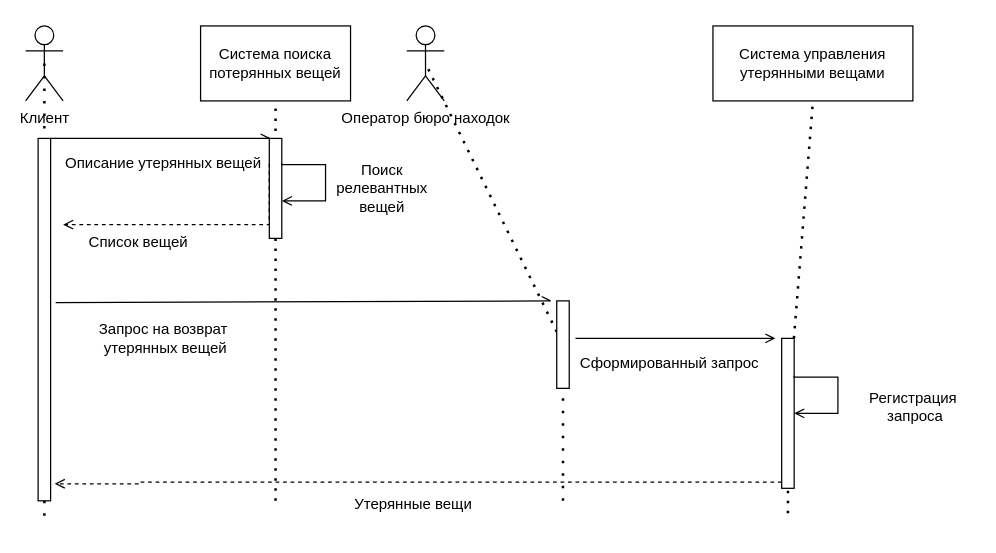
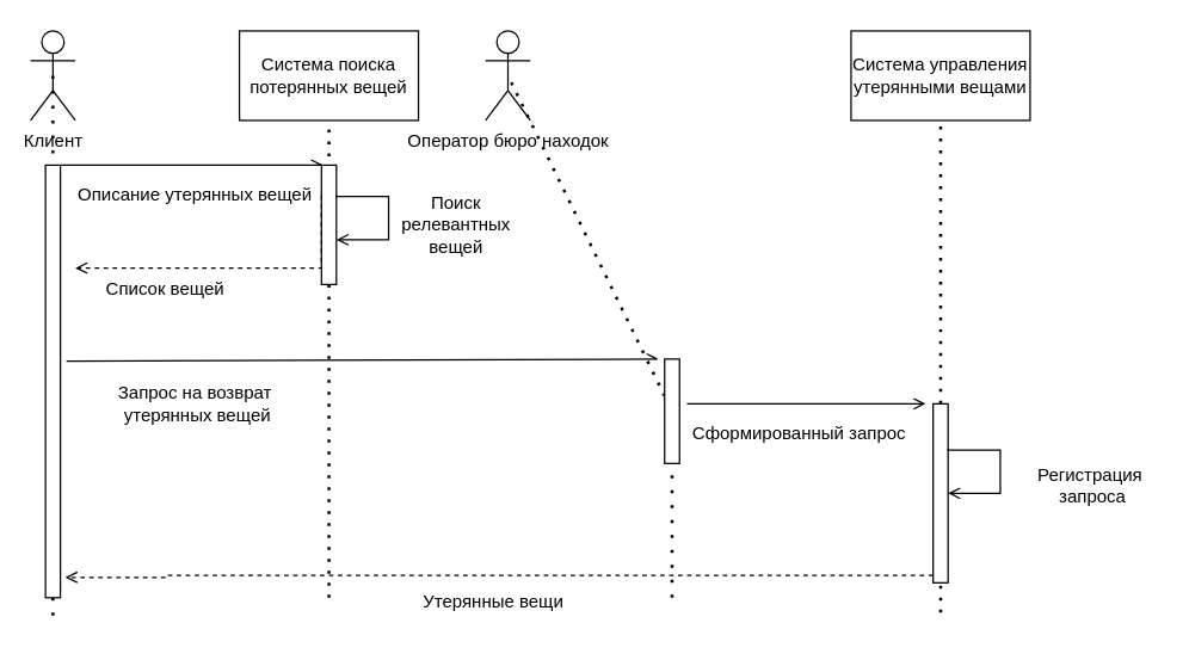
  <mxCell id="0" />
  <mxCell id="1" parent="0" />
  <mxCell id="2" value="" style="endArrow=none;dashed=1;html=1;dashPattern=1 3;strokeWidth=2;rounded=0;entryX=0.5;entryY=1;entryDx=0;entryDy=0;" parent="1" target="6" edge="1"><mxGeometry width="50" height="50" relative="1" as="geometry"><mxPoint x="220" y="400" as="sourcePoint" /><mxPoint x="380" y="180" as="targetPoint" /></mxGeometry></mxCell>
  <mxCell id="3" style="edgeStyle=orthogonalEdgeStyle;rounded=0;orthogonalLoop=1;jettySize=auto;html=1;exitX=0.5;exitY=0.5;exitDx=0;exitDy=0;exitPerimeter=0;endArrow=none;endFill=0;dashed=1;dashPattern=1 4;strokeWidth=2;" parent="1" source="4" edge="1"><mxGeometry relative="1" as="geometry"><mxPoint x="35" y="420" as="targetPoint" /></mxGeometry></mxCell>
  <mxCell id="4" value="Клиент" style="shape=umlActor;verticalLabelPosition=bottom;verticalAlign=top;html=1;outlineConnect=0;" parent="1" vertex="1"><mxGeometry x="20" y="20" width="30" height="60" as="geometry" /></mxCell>
  <mxCell id="5" value="" style="rounded=0;whiteSpace=wrap;html=1;" parent="1" vertex="1"><mxGeometry x="30" y="110" width="10" height="290" as="geometry" /></mxCell>
  <mxCell id="6" value="Система поиска потерянных вещей" style="rounded=0;whiteSpace=wrap;html=1;" parent="1" vertex="1"><mxGeometry x="160" y="20" width="120" height="60" as="geometry" /></mxCell>
  <mxCell id="7" value="" style="rounded=0;whiteSpace=wrap;html=1;movable=1;resizable=1;rotatable=1;deletable=1;editable=1;locked=0;connectable=1;" parent="1" vertex="1"><mxGeometry x="215" y="110" width="10" height="80" as="geometry" /></mxCell>
  <mxCell id="8" value="" style="endArrow=openAsync;html=1;rounded=0;exitX=1;exitY=0;exitDx=0;exitDy=0;entryX=0;entryY=0;entryDx=0;entryDy=0;endFill=0;" parent="1" source="5" target="7" edge="1"><mxGeometry width="50" height="50" relative="1" as="geometry"><mxPoint x="70" y="130" as="sourcePoint" /><mxPoint x="380" y="180" as="targetPoint" /></mxGeometry></mxCell>
  <mxCell id="9" value="Описание утерянных вещей" style="text;html=1;align=center;verticalAlign=middle;resizable=0;points=[];autosize=1;strokeColor=none;fillColor=none;" parent="1" vertex="1"><mxGeometry x="40" y="115" width="180" height="30" as="geometry" /></mxCell>
  <mxCell id="10" value="" style="endArrow=open;html=1;rounded=0;endFill=0;edgeStyle=orthogonalEdgeStyle;exitX=1;exitY=0.25;exitDx=0;exitDy=0;" parent="1" source="7" edge="1"><mxGeometry width="50" height="50" relative="1" as="geometry"><mxPoint x="290" y="110" as="sourcePoint" /><mxPoint x="225" y="160" as="targetPoint" /><Array as="points"><mxPoint x="225" y="131" /><mxPoint x="260" y="131" /><mxPoint x="260" y="160" /></Array></mxGeometry></mxCell>
  <mxCell id="11" value="Поиск&lt;div&gt;&amp;nbsp;релевантных&amp;nbsp;&lt;/div&gt;&lt;div&gt;вещей&lt;/div&gt;" style="text;html=1;align=center;verticalAlign=middle;resizable=0;points=[];autosize=1;strokeColor=none;fillColor=none;" parent="1" vertex="1"><mxGeometry x="255" y="120" width="100" height="60" as="geometry" /></mxCell>
  <mxCell id="12" style="edgeStyle=orthogonalEdgeStyle;rounded=0;orthogonalLoop=1;jettySize=auto;html=1;exitX=0;exitY=0.25;exitDx=0;exitDy=0;endArrow=open;endFill=0;dashed=1;" parent="1" source="7" edge="1"><mxGeometry relative="1" as="geometry"><mxPoint x="50" y="179" as="targetPoint" /><Array as="points"><mxPoint x="215" y="179" /></Array></mxGeometry></mxCell>
  <mxCell id="13" value="" style="endArrow=none;dashed=1;html=1;dashPattern=1 3;strokeWidth=2;rounded=0;entryX=0.5;entryY=0.5;entryDx=0;entryDy=0;entryPerimeter=0;" parent="1" source="15" target="25" edge="1"><mxGeometry width="50" height="50" relative="1" as="geometry"><mxPoint x="449.5" y="430" as="sourcePoint" /><mxPoint x="490" y="150" as="targetPoint" /></mxGeometry></mxCell>
  <mxCell id="14" value="" style="endArrow=none;dashed=1;html=1;strokeWidth=2;rounded=0;entryX=0.5;entryY=1;entryDx=0;entryDy=0;dashPattern=1 4;" parent="1" target="15" edge="1"><mxGeometry width="50" height="50" relative="1" as="geometry"><mxPoint x="450" y="400" as="sourcePoint" /><mxPoint x="450" y="80" as="targetPoint" /></mxGeometry></mxCell>
  <mxCell id="15" value="" style="rounded=0;whiteSpace=wrap;html=1;" parent="1" vertex="1"><mxGeometry x="445" y="240" width="10" height="70" as="geometry" /></mxCell>
  <mxCell id="16" value="" style="endArrow=openAsync;html=1;rounded=0;endFill=0;exitX=1.405;exitY=0.453;exitDx=0;exitDy=0;exitPerimeter=0;" parent="1" edge="1" source="5"><mxGeometry width="50" height="50" relative="1" as="geometry"><mxPoint x="50" y="240" as="sourcePoint" /><mxPoint x="440" y="240" as="targetPoint" /></mxGeometry></mxCell>
  <mxCell id="17" value="Запрос на возврат&lt;div&gt;&amp;nbsp;утерянных вещей&lt;/div&gt;" style="text;html=1;align=center;verticalAlign=middle;resizable=0;points=[];autosize=1;strokeColor=none;fillColor=none;" parent="1" vertex="1"><mxGeometry x="65" y="250" width="130" height="40" as="geometry" /></mxCell>
- <mxCell id="18" value="Система управления утерянными вещами" style="rounded=0;whiteSpace=wrap;html=1;" parent="1" vertex="1"><mxGeometry x="570" y="20" width="160" height="60" as="geometry" /></mxCell>
+ <mxCell id="18" value="Система управления утерянными вещами" style="rounded=0;whiteSpace=wrap;html=1;" parent="1" vertex="1"><mxGeometry x="570" y="20" width="120" height="60" as="geometry" /></mxCell>
  <mxCell id="19" value="" style="endArrow=none;dashed=1;html=1;dashPattern=1 3;strokeWidth=2;rounded=0;entryX=0.5;entryY=1;entryDx=0;entryDy=0;" parent="1" source="21" target="18" edge="1"><mxGeometry width="50" height="50" relative="1" as="geometry"><mxPoint x="630" y="682" as="sourcePoint" /><mxPoint x="629.5" y="100" as="targetPoint" /></mxGeometry></mxCell>
  <mxCell id="20" value="" style="endArrow=none;dashed=1;html=1;dashPattern=1 3;strokeWidth=2;rounded=0;entryX=0.5;entryY=1;entryDx=0;entryDy=0;" parent="1" target="21" edge="1"><mxGeometry width="50" height="50" relative="1" as="geometry"><mxPoint x="630" y="410" as="sourcePoint" /><mxPoint x="630" y="80" as="targetPoint" /></mxGeometry></mxCell>
  <mxCell id="21" value="" style="rounded=0;whiteSpace=wrap;html=1;" parent="1" vertex="1"><mxGeometry x="625" y="270" width="10" height="120" as="geometry" /></mxCell>
  <mxCell id="22" value="" style="endArrow=open;html=1;rounded=0;endFill=0;" parent="1" edge="1"><mxGeometry width="50" height="50" relative="1" as="geometry"><mxPoint x="460" y="270" as="sourcePoint" /><mxPoint x="620" y="270" as="targetPoint" /></mxGeometry></mxCell>
  <mxCell id="23" value="Сформированный запрос" style="text;html=1;align=center;verticalAlign=middle;resizable=0;points=[];autosize=1;strokeColor=none;fillColor=none;" parent="1" vertex="1"><mxGeometry x="450" y="275" width="170" height="30" as="geometry" /></mxCell>
  <mxCell id="24" value="" style="endArrow=open;html=1;rounded=0;endFill=0;edgeStyle=orthogonalEdgeStyle;exitX=1;exitY=0.25;exitDx=0;exitDy=0;" parent="1" edge="1"><mxGeometry width="50" height="50" relative="1" as="geometry"><mxPoint x="635" y="300" as="sourcePoint" /><mxPoint x="635" y="330" as="targetPoint" /><Array as="points"><mxPoint x="635" y="301" /><mxPoint x="670" y="301" /><mxPoint x="670" y="330" /></Array></mxGeometry></mxCell>
  <mxCell id="25" value="Оператор бюро находок" style="shape=umlActor;verticalLabelPosition=bottom;verticalAlign=top;html=1;outlineConnect=0;" parent="1" vertex="1"><mxGeometry x="325" y="20" width="30" height="60" as="geometry" /></mxCell>
  <mxCell id="26" value="Регистрация&lt;div&gt;&amp;nbsp;запроса&lt;/div&gt;" style="text;html=1;align=center;verticalAlign=middle;resizable=0;points=[];autosize=1;strokeColor=none;fillColor=none;" parent="1" vertex="1"><mxGeometry x="685" y="305" width="90" height="40" as="geometry" /></mxCell>
  <mxCell id="27" value="Список вещей" style="text;html=1;align=center;verticalAlign=middle;resizable=0;points=[];autosize=1;strokeColor=none;fillColor=none;" parent="1" vertex="1"><mxGeometry x="60" y="178" width="100" height="30" as="geometry" /></mxCell>
  <mxCell id="28" style="edgeStyle=orthogonalEdgeStyle;rounded=0;orthogonalLoop=1;jettySize=auto;html=1;strokeColor=default;align=center;verticalAlign=middle;fontFamily=Helvetica;fontSize=11;fontColor=default;labelBackgroundColor=default;endArrow=open;endFill=0;dashed=1;entryX=1.325;entryY=0.953;entryDx=0;entryDy=0;entryPerimeter=0;" parent="1" source="21" target="5" edge="1"><mxGeometry relative="1" as="geometry"><Array as="points"><mxPoint x="110" y="385" /><mxPoint x="60" y="386" /></Array><mxPoint x="60" y="385" as="targetPoint" /></mxGeometry></mxCell>
  <mxCell id="29" value="Утерянные вещи" style="text;html=1;align=center;verticalAlign=middle;resizable=0;points=[];autosize=1;strokeColor=none;fillColor=none;" parent="1" vertex="1"><mxGeometry x="270" y="388" width="120" height="30" as="geometry" /></mxCell>
